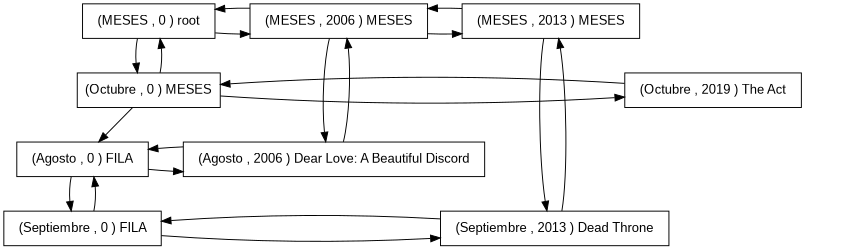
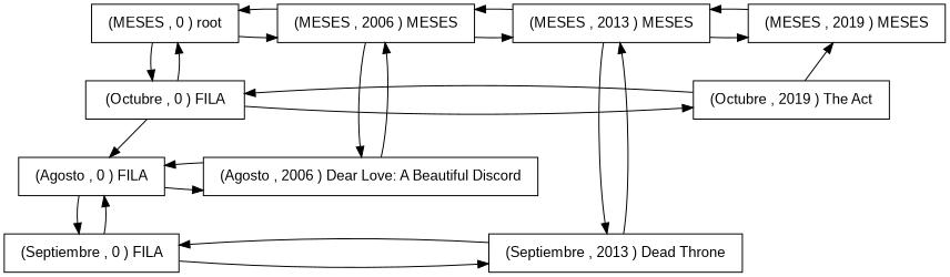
  digraph {
    fontname="Liberation Sans"
    nodesep=0.5
    rankdir=TB
    node [fontname="Liberation Sans" shape=rectangle]
    edge [fontname="Liberation Sans"]
    n1 [height=0.5 label="  (MESES , 0 ) root  " width=0.5]
    n2 [height=0.5 label="  (MESES , 2006 ) MESES  " width=0.5]
    n3 [height=0.5 label="  (MESES , 2013 ) MESES  " width=0.5]
-   n5 [height=0.5 label="(Octubre , 0 ) MESES" width=0.5]
+   n4 [height=0.5 label="  (MESES , 2019 ) MESES  " width=0.5]
+   n5 [height=0.5 label="  (Octubre , 0 ) FILA  " width=0.5]
    n6 [height=0.5 label="  (Octubre , 2019 ) The Act  " width=0.5]
    n7 [height=0.5 label="  (Agosto , 0 ) FILA  " width=0.5]
    n8 [height=0.5 label="  (Agosto , 2006 ) Dear Love: A Beautiful Discord  " width=0.5]
    n9 [height=0.5 label="  (Septiembre , 0 ) FILA  " width=0.5]
    n10 [height=0.5 label="  (Septiembre , 2013 ) Dead Throne  " width=0.5]
    subgraph sub_1 {
      rank=same
      n1
      n2
      n3
+     n4
    }
    subgraph sub_2 {
      rank=same
      n5
      n6
    }
    subgraph sub_3 {
      rank=same
      n7
      n8
    }
    subgraph sub_4 {
      rank=same
      n9
      n10
    }
    n1 -> n2
    n1 -> n5
    n2 -> n1
    n2 -> n3
    n2 -> n8
    n3 -> n2
+   n3 -> n4
    n3 -> n10
+   n4 -> n3
    n5 -> n1
    n5 -> n6
    n5 -> n7
+   n6 -> n4
    n6 -> n5
    n7 -> n8
    n7 -> n9
    n8 -> n2
    n8 -> n7
    n9 -> n7
    n9 -> n10 [constraint=false]
    n10 -> n3
    n10 -> n9 [constraint=false]
  }
